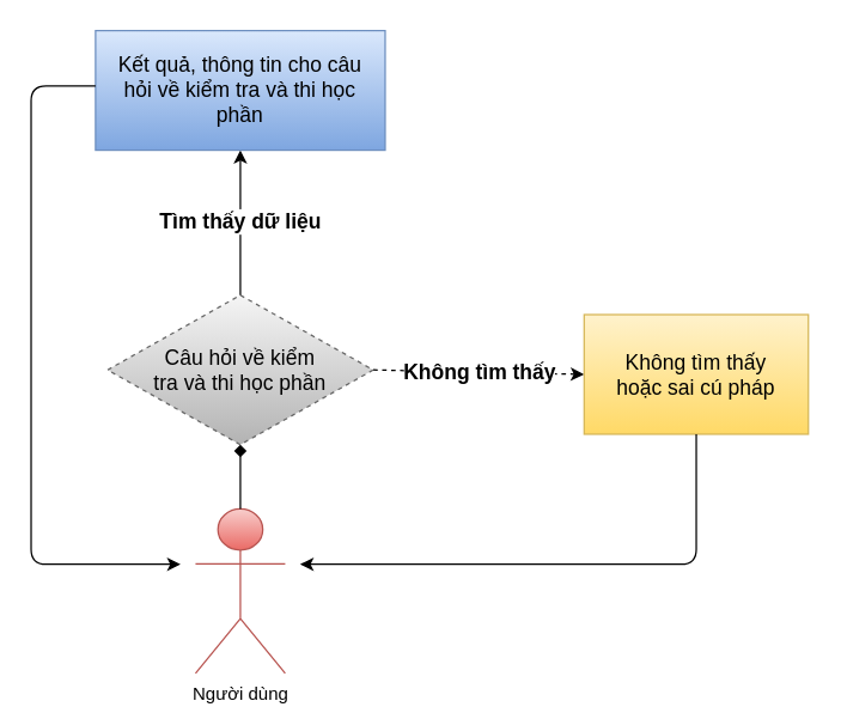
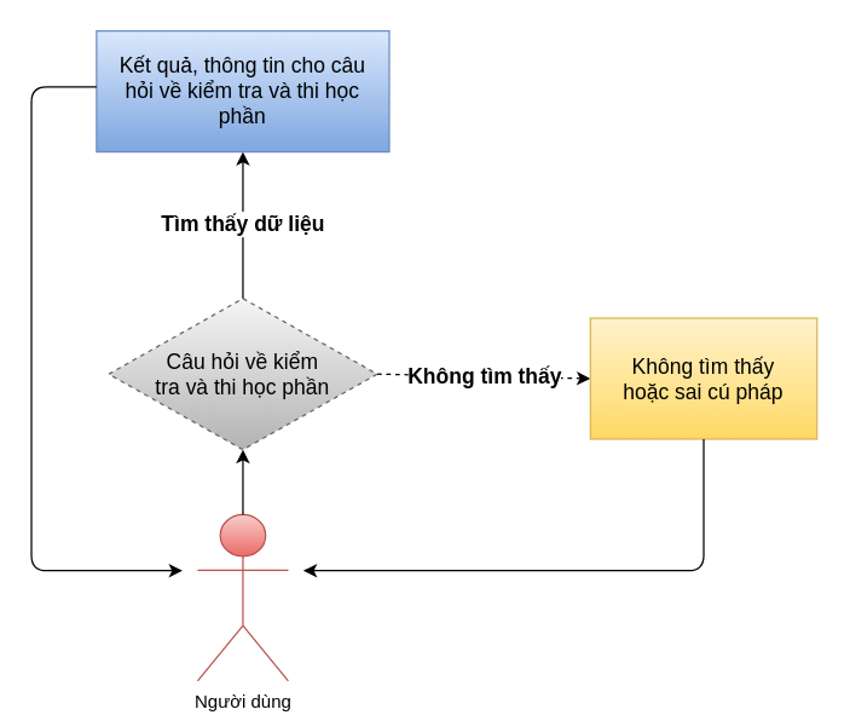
  <mxCell id="0" />
  <mxCell id="1" parent="0" />
  <mxCell id="2" value="Người dùng" style="shape=umlActor;verticalLabelPosition=bottom;verticalAlign=top;html=1;outlineConnect=0;gradientColor=#ea6b66;fillColor=#f8cecc;strokeColor=#b85450;" vertex="1" parent="1"><mxGeometry x="130" y="340" width="59.99" height="110" as="geometry" /></mxCell>
- <mxCell id="3" value="" style="endArrow=diamond;html=1;exitX=0.5;exitY=0;exitDx=0;exitDy=0;exitPerimeter=0;entryX=0.5;entryY=1;entryDx=0;entryDy=0;" edge="1" parent="1" source="2" target="4"><mxGeometry width="50" height="50" relative="1" as="geometry"><mxPoint x="300" y="250" as="sourcePoint" /><mxPoint x="160" y="250" as="targetPoint" /></mxGeometry></mxCell>
+ <mxCell id="3" value="" style="endArrow=classic;html=1;exitX=0.5;exitY=0;exitDx=0;exitDy=0;exitPerimeter=0;entryX=0.5;entryY=1;entryDx=0;entryDy=0;" edge="1" parent="1" source="2" target="4"><mxGeometry width="50" height="50" relative="1" as="geometry"><mxPoint x="300" y="250" as="sourcePoint" /><mxPoint x="160" y="250" as="targetPoint" /></mxGeometry></mxCell>
  <mxCell id="4" value="Câu hỏi về kiểm tra và thi học phần" style="rhombus;whiteSpace=wrap;html=1;spacingLeft=30;spacingRight=30;fontSize=14;spacingBottom=10;gradientColor=#b3b3b3;fillColor=#f5f5f5;strokeColor=#666666;spacingTop=10;dashed=1;" vertex="1" parent="1"><mxGeometry x="71.12" y="197" width="177.75" height="100" as="geometry" /></mxCell>
  <mxCell id="5" value="Tìm thấy dữ liệu" style="endArrow=classic;html=1;fontSize=14;exitX=0.5;exitY=0;exitDx=0;exitDy=0;entryX=0.5;entryY=1;entryDx=0;entryDy=0;fontStyle=1" edge="1" parent="1" source="4" target="7"><mxGeometry width="50" height="50" relative="1" as="geometry"><mxPoint x="300" y="250" as="sourcePoint" /><mxPoint x="160" y="100" as="targetPoint" /></mxGeometry></mxCell>
  <mxCell id="6" value="Không tìm thấy" style="endArrow=classic;html=1;fontSize=14;exitX=1;exitY=0.5;exitDx=0;exitDy=0;entryX=0;entryY=0.5;entryDx=0;entryDy=0;fontStyle=1;dashed=1;" edge="1" parent="1" source="4" target="8"><mxGeometry width="50" height="50" relative="1" as="geometry"><mxPoint x="300" y="250" as="sourcePoint" /><mxPoint x="380" y="250" as="targetPoint" /></mxGeometry></mxCell>
  <mxCell id="7" value="Kết quả, thông tin cho câu hỏi về kiểm tra và thi học phần" style="rounded=0;whiteSpace=wrap;html=1;fontSize=14;spacingLeft=10;spacingRight=10;fillColor=#dae8fc;strokeColor=#6c8ebf;gradientColor=#7ea6e0;" vertex="1" parent="1"><mxGeometry x="63.12" y="20" width="193.75" height="80" as="geometry" /></mxCell>
  <mxCell id="8" value="Không tìm thấy hoặc sai cú pháp" style="rounded=0;whiteSpace=wrap;html=1;fontSize=14;spacingLeft=10;spacingRight=10;gradientColor=#ffd966;fillColor=#fff2cc;strokeColor=#d6b656;" vertex="1" parent="1"><mxGeometry x="390" y="210" width="150" height="80" as="geometry" /></mxCell>
  <mxCell id="9" value="" style="endArrow=classic;html=1;fontSize=14;exitX=0.5;exitY=1;exitDx=0;exitDy=0;" edge="1" parent="1" source="8"><mxGeometry width="50" height="50" relative="1" as="geometry"><mxPoint x="487" y="320" as="sourcePoint" /><mxPoint x="200" y="377" as="targetPoint" /><Array as="points"><mxPoint x="465" y="377" /></Array></mxGeometry></mxCell>
  <mxCell id="10" value="" style="endArrow=classic;html=1;fontSize=14;exitX=0;exitY=0.5;exitDx=0;exitDy=0;" edge="1" parent="1"><mxGeometry width="50" height="50" relative="1" as="geometry"><mxPoint x="63.12" y="57" as="sourcePoint" /><mxPoint x="120" y="377" as="targetPoint" /><Array as="points"><mxPoint x="20" y="57" /><mxPoint x="20" y="377" /></Array></mxGeometry></mxCell>
